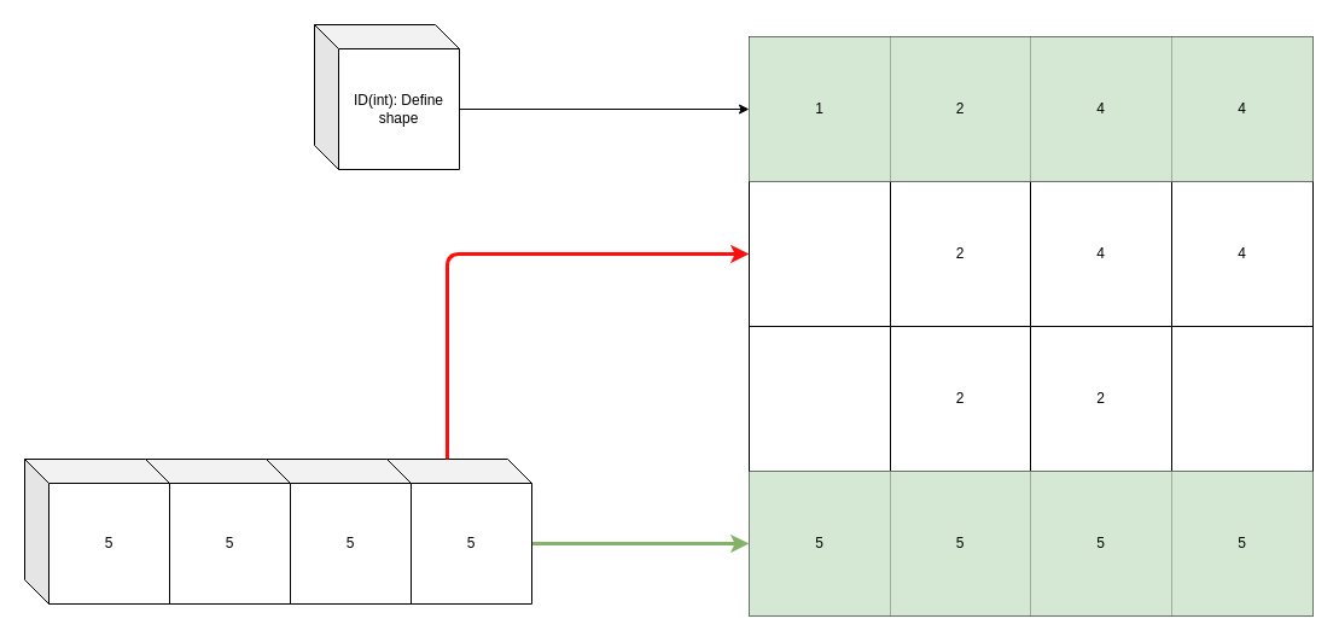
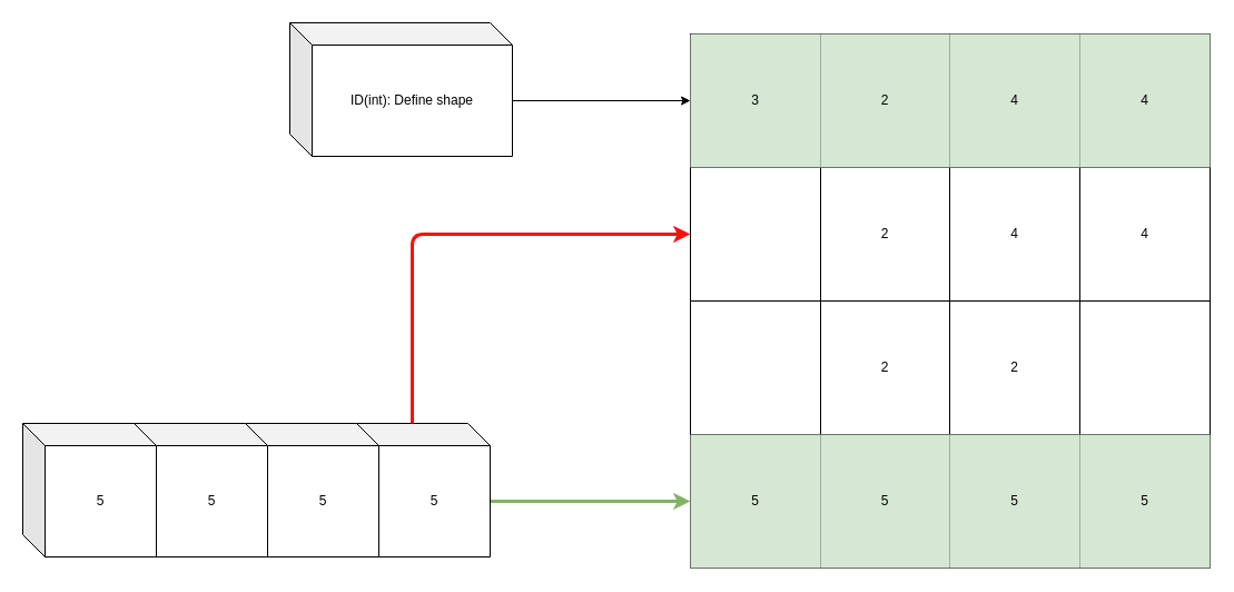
  <mxCell id="0" />
  <mxCell id="1" parent="0" />
  <mxCell id="2" value="" style="shape=table;html=1;whiteSpace=wrap;startSize=0;container=1;collapsible=0;childLayout=tableLayout;" vertex="1" parent="1"><mxGeometry x="620" y="30" width="467" height="480" as="geometry" /></mxCell>
  <mxCell id="3" value="" style="shape=partialRectangle;html=1;whiteSpace=wrap;collapsible=0;dropTarget=0;pointerEvents=0;fillColor=none;top=0;left=0;bottom=0;right=0;points=[[0,0.5],[1,0.5]];portConstraint=eastwest;" vertex="1" parent="2"><mxGeometry width="467" height="120" as="geometry" /></mxCell>
- <mxCell id="4" value="1" style="shape=partialRectangle;html=1;whiteSpace=wrap;connectable=0;fillColor=#d5e8d4;top=0;left=0;bottom=0;right=0;overflow=hidden;strokeColor=#82b366;" vertex="1" parent="3"><mxGeometry width="117" height="120" as="geometry" /></mxCell>
+ <mxCell id="4" value="3" style="shape=partialRectangle;html=1;whiteSpace=wrap;connectable=0;fillColor=#d5e8d4;top=0;left=0;bottom=0;right=0;overflow=hidden;strokeColor=#82b366;" vertex="1" parent="3"><mxGeometry width="117" height="120" as="geometry" /></mxCell>
  <mxCell id="5" value="2" style="shape=partialRectangle;html=1;whiteSpace=wrap;connectable=0;fillColor=#d5e8d4;top=0;left=0;bottom=0;right=0;overflow=hidden;strokeColor=#82b366;" vertex="1" parent="3"><mxGeometry x="117" width="116" height="120" as="geometry" /></mxCell>
  <mxCell id="6" value="4" style="shape=partialRectangle;html=1;whiteSpace=wrap;connectable=0;fillColor=#d5e8d4;top=0;left=0;bottom=0;right=0;overflow=hidden;strokeColor=#82b366;" vertex="1" parent="3"><mxGeometry x="233" width="117" height="120" as="geometry" /></mxCell>
  <mxCell id="7" value="4" style="shape=partialRectangle;html=1;whiteSpace=wrap;connectable=0;fillColor=#d5e8d4;top=0;left=0;bottom=0;right=0;overflow=hidden;strokeColor=#82b366;" vertex="1" parent="3"><mxGeometry x="350" width="117" height="120" as="geometry" /></mxCell>
  <mxCell id="8" value="" style="shape=partialRectangle;html=1;whiteSpace=wrap;collapsible=0;dropTarget=0;pointerEvents=0;fillColor=none;top=0;left=0;bottom=0;right=0;points=[[0,0.5],[1,0.5]];portConstraint=eastwest;" vertex="1" parent="2"><mxGeometry y="120" width="467" height="120" as="geometry" /></mxCell>
  <mxCell id="9" value="" style="shape=partialRectangle;html=1;whiteSpace=wrap;connectable=0;fillColor=none;top=0;left=0;bottom=0;right=0;overflow=hidden;" vertex="1" parent="8"><mxGeometry width="117" height="120" as="geometry" /></mxCell>
  <mxCell id="10" value="2" style="shape=partialRectangle;html=1;whiteSpace=wrap;connectable=0;fillColor=none;top=0;left=0;bottom=0;right=0;overflow=hidden;" vertex="1" parent="8"><mxGeometry x="117" width="116" height="120" as="geometry" /></mxCell>
  <mxCell id="11" value="4" style="shape=partialRectangle;html=1;whiteSpace=wrap;connectable=0;fillColor=none;top=0;left=0;bottom=0;right=0;overflow=hidden;" vertex="1" parent="8"><mxGeometry x="233" width="117" height="120" as="geometry" /></mxCell>
  <mxCell id="12" value="4" style="shape=partialRectangle;html=1;whiteSpace=wrap;connectable=0;fillColor=none;top=0;left=0;bottom=0;right=0;overflow=hidden;" vertex="1" parent="8"><mxGeometry x="350" width="117" height="120" as="geometry" /></mxCell>
  <mxCell id="13" value="" style="shape=partialRectangle;html=1;whiteSpace=wrap;collapsible=0;dropTarget=0;pointerEvents=0;fillColor=none;top=0;left=0;bottom=0;right=0;points=[[0,0.5],[1,0.5]];portConstraint=eastwest;" vertex="1" parent="2"><mxGeometry y="240" width="467" height="120" as="geometry" /></mxCell>
  <mxCell id="14" value="" style="shape=partialRectangle;html=1;whiteSpace=wrap;connectable=0;fillColor=none;top=0;left=0;bottom=0;right=0;overflow=hidden;" vertex="1" parent="13"><mxGeometry width="117" height="120" as="geometry" /></mxCell>
  <mxCell id="15" value="2" style="shape=partialRectangle;html=1;whiteSpace=wrap;connectable=0;fillColor=none;top=0;left=0;bottom=0;right=0;overflow=hidden;" vertex="1" parent="13"><mxGeometry x="117" width="116" height="120" as="geometry" /></mxCell>
  <mxCell id="16" value="2" style="shape=partialRectangle;html=1;whiteSpace=wrap;connectable=0;fillColor=none;top=0;left=0;bottom=0;right=0;overflow=hidden;" vertex="1" parent="13"><mxGeometry x="233" width="117" height="120" as="geometry" /></mxCell>
  <mxCell id="17" style="shape=partialRectangle;html=1;whiteSpace=wrap;connectable=0;fillColor=none;top=0;left=0;bottom=0;right=0;overflow=hidden;" vertex="1" parent="13"><mxGeometry x="350" width="117" height="120" as="geometry" /></mxCell>
  <mxCell id="18" style="shape=partialRectangle;html=1;whiteSpace=wrap;collapsible=0;dropTarget=0;pointerEvents=0;fillColor=none;top=0;left=0;bottom=0;right=0;points=[[0,0.5],[1,0.5]];portConstraint=eastwest;" vertex="1" parent="2"><mxGeometry y="360" width="467" height="120" as="geometry" /></mxCell>
  <mxCell id="19" value="5" style="shape=partialRectangle;html=1;whiteSpace=wrap;connectable=0;fillColor=#d5e8d4;top=0;left=0;bottom=0;right=0;overflow=hidden;strokeColor=#82b366;" vertex="1" parent="18"><mxGeometry width="117" height="120" as="geometry" /></mxCell>
  <mxCell id="20" value="5" style="shape=partialRectangle;html=1;whiteSpace=wrap;connectable=0;fillColor=#d5e8d4;top=0;left=0;bottom=0;right=0;overflow=hidden;strokeColor=#82b366;" vertex="1" parent="18"><mxGeometry x="117" width="116" height="120" as="geometry" /></mxCell>
  <mxCell id="21" value="5" style="shape=partialRectangle;html=1;whiteSpace=wrap;connectable=0;fillColor=#d5e8d4;top=0;left=0;bottom=0;right=0;overflow=hidden;strokeColor=#82b366;" vertex="1" parent="18"><mxGeometry x="233" width="117" height="120" as="geometry" /></mxCell>
  <mxCell id="22" value="5" style="shape=partialRectangle;html=1;whiteSpace=wrap;connectable=0;fillColor=#d5e8d4;top=0;left=0;bottom=0;right=0;overflow=hidden;strokeColor=#82b366;" vertex="1" parent="18"><mxGeometry x="350" width="117" height="120" as="geometry" /></mxCell>
  <mxCell id="23" style="edgeStyle=orthogonalEdgeStyle;rounded=0;orthogonalLoop=1;jettySize=auto;html=1;exitX=0;exitY=0;exitDx=120;exitDy=70;exitPerimeter=0;entryX=0;entryY=0.5;entryDx=0;entryDy=0;" edge="1" parent="1" source="24" target="3"><mxGeometry relative="1" as="geometry" /></mxCell>
- <mxCell id="24" value="&lt;div&gt;ID(int): Define shape&lt;br&gt;&lt;/div&gt;" style="shape=cube;whiteSpace=wrap;html=1;boundedLbl=1;backgroundOutline=1;darkOpacity=0.05;darkOpacity2=0.1;" vertex="1" parent="1"><mxGeometry x="260" y="20" width="120" height="120" as="geometry" /></mxCell>
+ <mxCell id="24" value="&lt;div&gt;ID(int): Define shape&lt;br&gt;&lt;/div&gt;" style="shape=cube;whiteSpace=wrap;html=1;boundedLbl=1;backgroundOutline=1;darkOpacity=0.05;darkOpacity2=0.1;" vertex="1" parent="1"><mxGeometry x="260" y="20" width="200" height="120" as="geometry" /></mxCell>
  <mxCell id="25" style="edgeStyle=orthogonalEdgeStyle;rounded=0;orthogonalLoop=1;jettySize=auto;html=1;exitX=0;exitY=0;exitDx=120;exitDy=70;exitPerimeter=0;entryX=0;entryY=0.5;entryDx=0;entryDy=0;fillColor=#d5e8d4;strokeColor=#82b366;strokeWidth=3;" edge="1" parent="1" source="26" target="18"><mxGeometry relative="1" as="geometry" /></mxCell>
  <mxCell id="26" value="5" style="shape=cube;whiteSpace=wrap;html=1;boundedLbl=1;backgroundOutline=1;darkOpacity=0.05;darkOpacity2=0.1;" vertex="1" parent="1"><mxGeometry x="320" y="380" width="120" height="120" as="geometry" /></mxCell>
  <mxCell id="27" value="5" style="shape=cube;whiteSpace=wrap;html=1;boundedLbl=1;backgroundOutline=1;darkOpacity=0.05;darkOpacity2=0.1;" vertex="1" parent="1"><mxGeometry x="220" y="380" width="120" height="120" as="geometry" /></mxCell>
  <mxCell id="28" value="5" style="shape=cube;whiteSpace=wrap;html=1;boundedLbl=1;backgroundOutline=1;darkOpacity=0.05;darkOpacity2=0.1;" vertex="1" parent="1"><mxGeometry x="120" y="380" width="120" height="120" as="geometry" /></mxCell>
  <mxCell id="29" value="5" style="shape=cube;whiteSpace=wrap;html=1;boundedLbl=1;backgroundOutline=1;darkOpacity=0.05;darkOpacity2=0.1;" vertex="1" parent="1"><mxGeometry x="20" y="380" width="120" height="120" as="geometry" /></mxCell>
  <mxCell id="30" value="" style="endArrow=classic;html=1;exitX=0;exitY=0;exitDx=50;exitDy=0;exitPerimeter=0;entryX=0;entryY=0.5;entryDx=0;entryDy=0;edgeStyle=orthogonalEdgeStyle;strokeColor=#FF0D0D;strokeWidth=3;" edge="1" parent="1" source="26" target="8"><mxGeometry relative="1" as="geometry"><mxPoint x="600" y="370" as="sourcePoint" /><mxPoint x="700" y="370" as="targetPoint" /></mxGeometry></mxCell>
